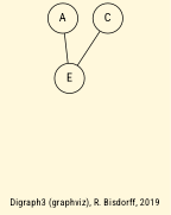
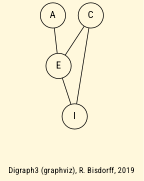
  strict graph {
    bgcolor=cornsilk
    fontname="Roboto Condensed"
    fontsize=12
    label="\nDigraph3 (graphviz), R. Bisdorff, 2019"
    node [fontname="Roboto Condensed" shape=circle]
    edge [arrowhead=none arrowtail=none color=black dir=both fontname="Roboto Condensed" style="setlinewidth(1)"]
    n1 [label=A]
    n2 [label=E]
+   n3 [label=I]
    n4 [label=C]
    n1 -- n2
+   n2 -- n3
    n4 -- n2
+   n4 -- n3
  }
